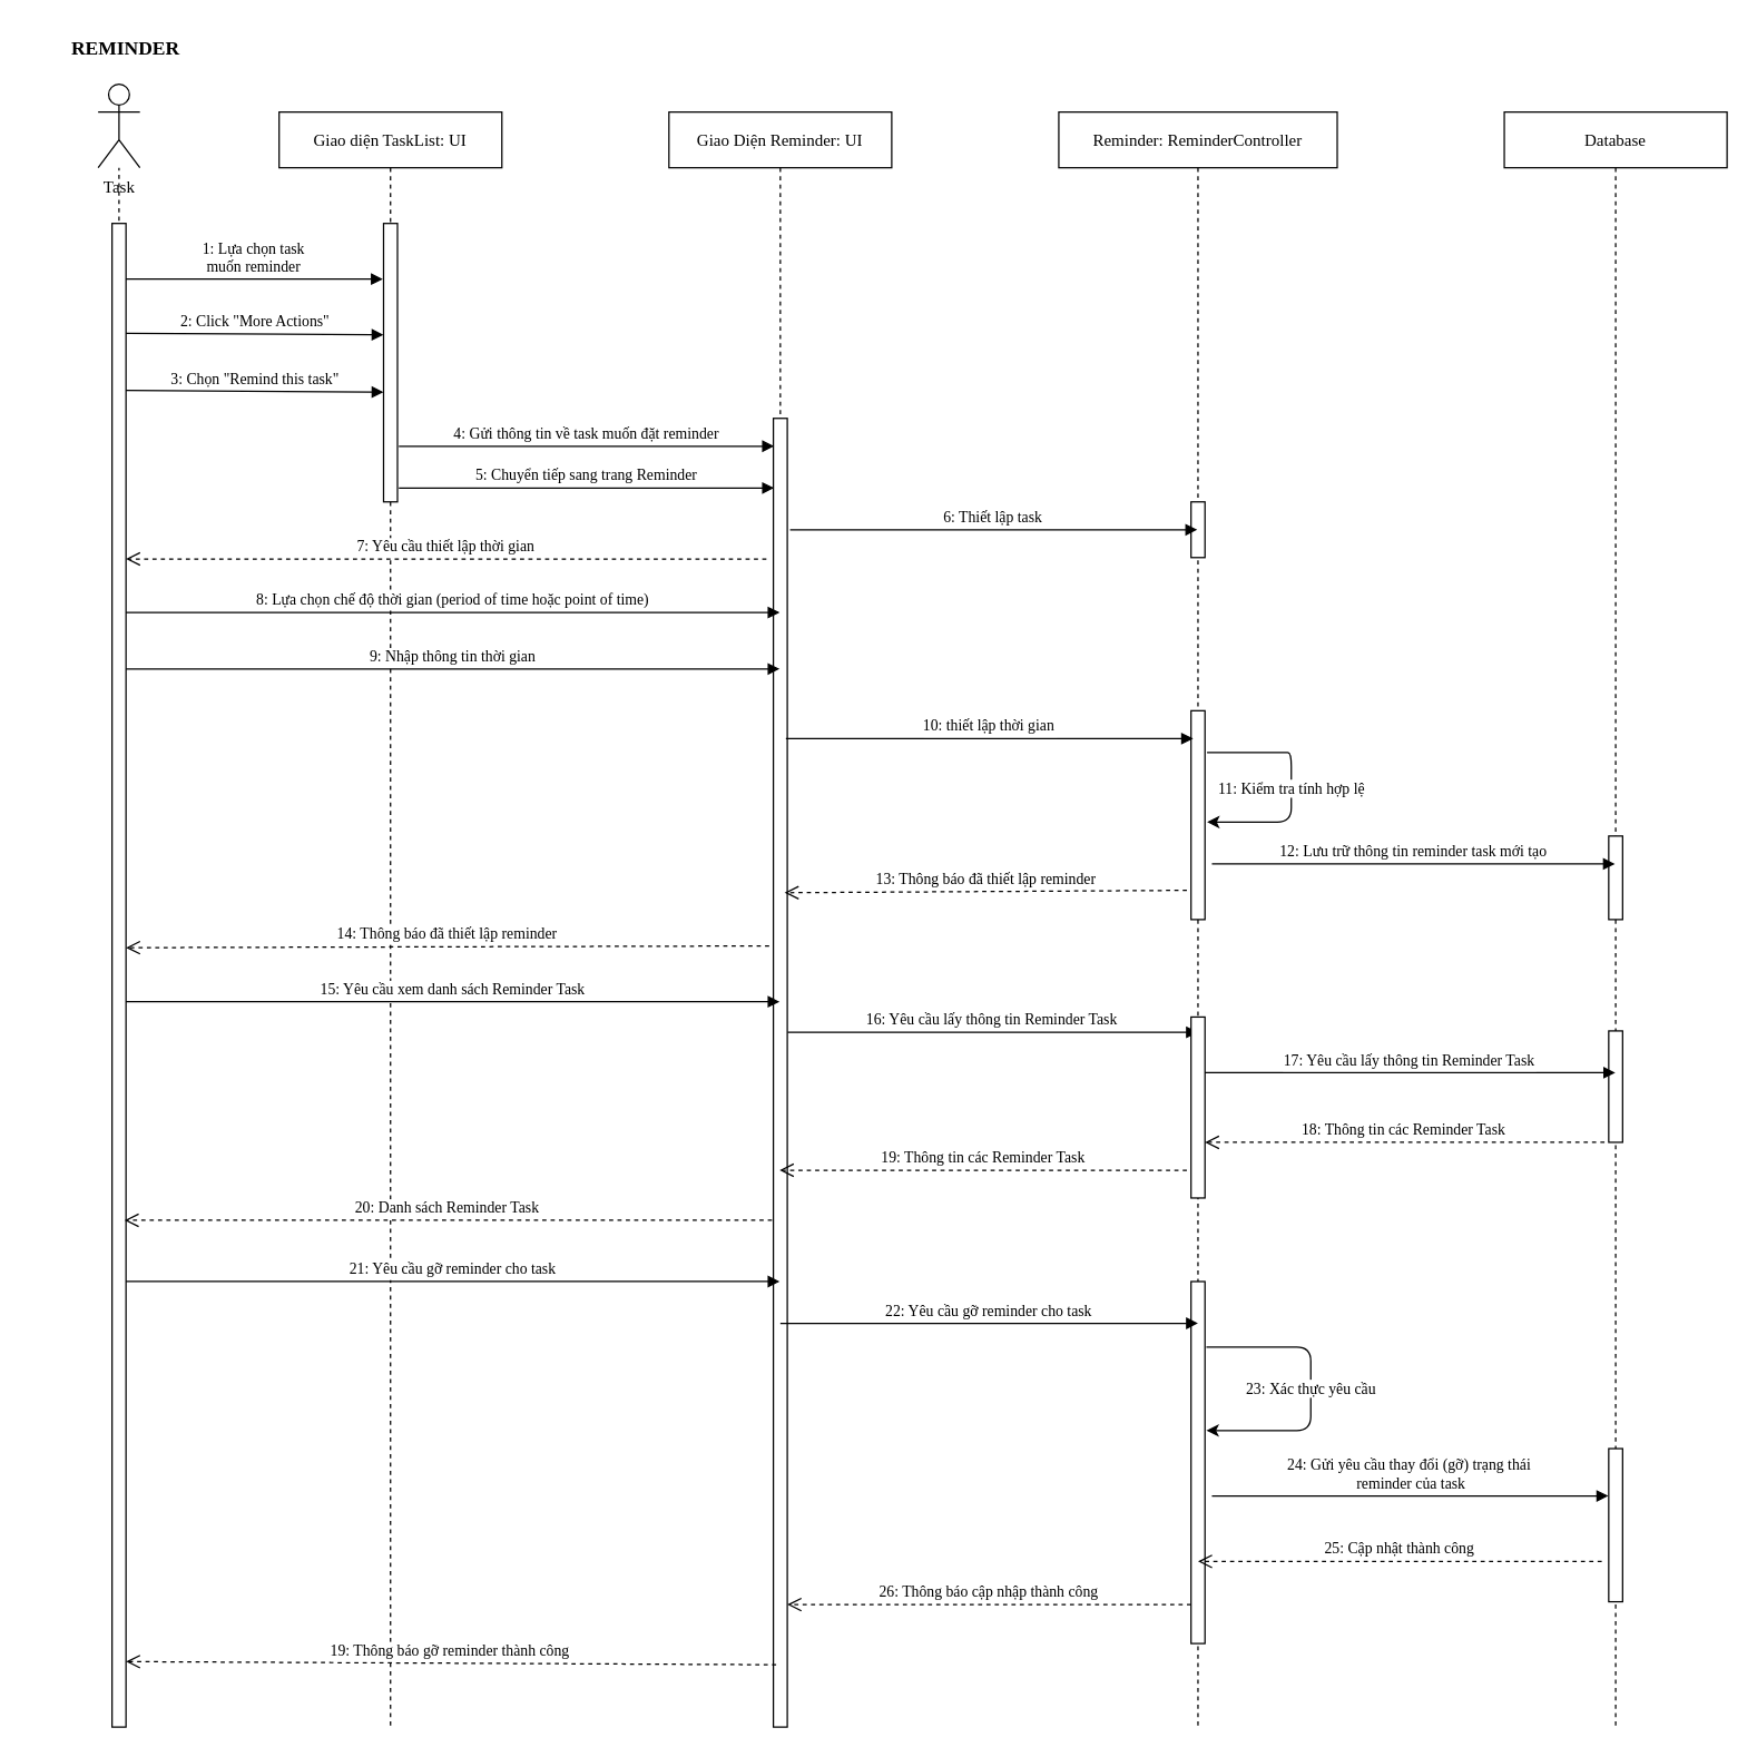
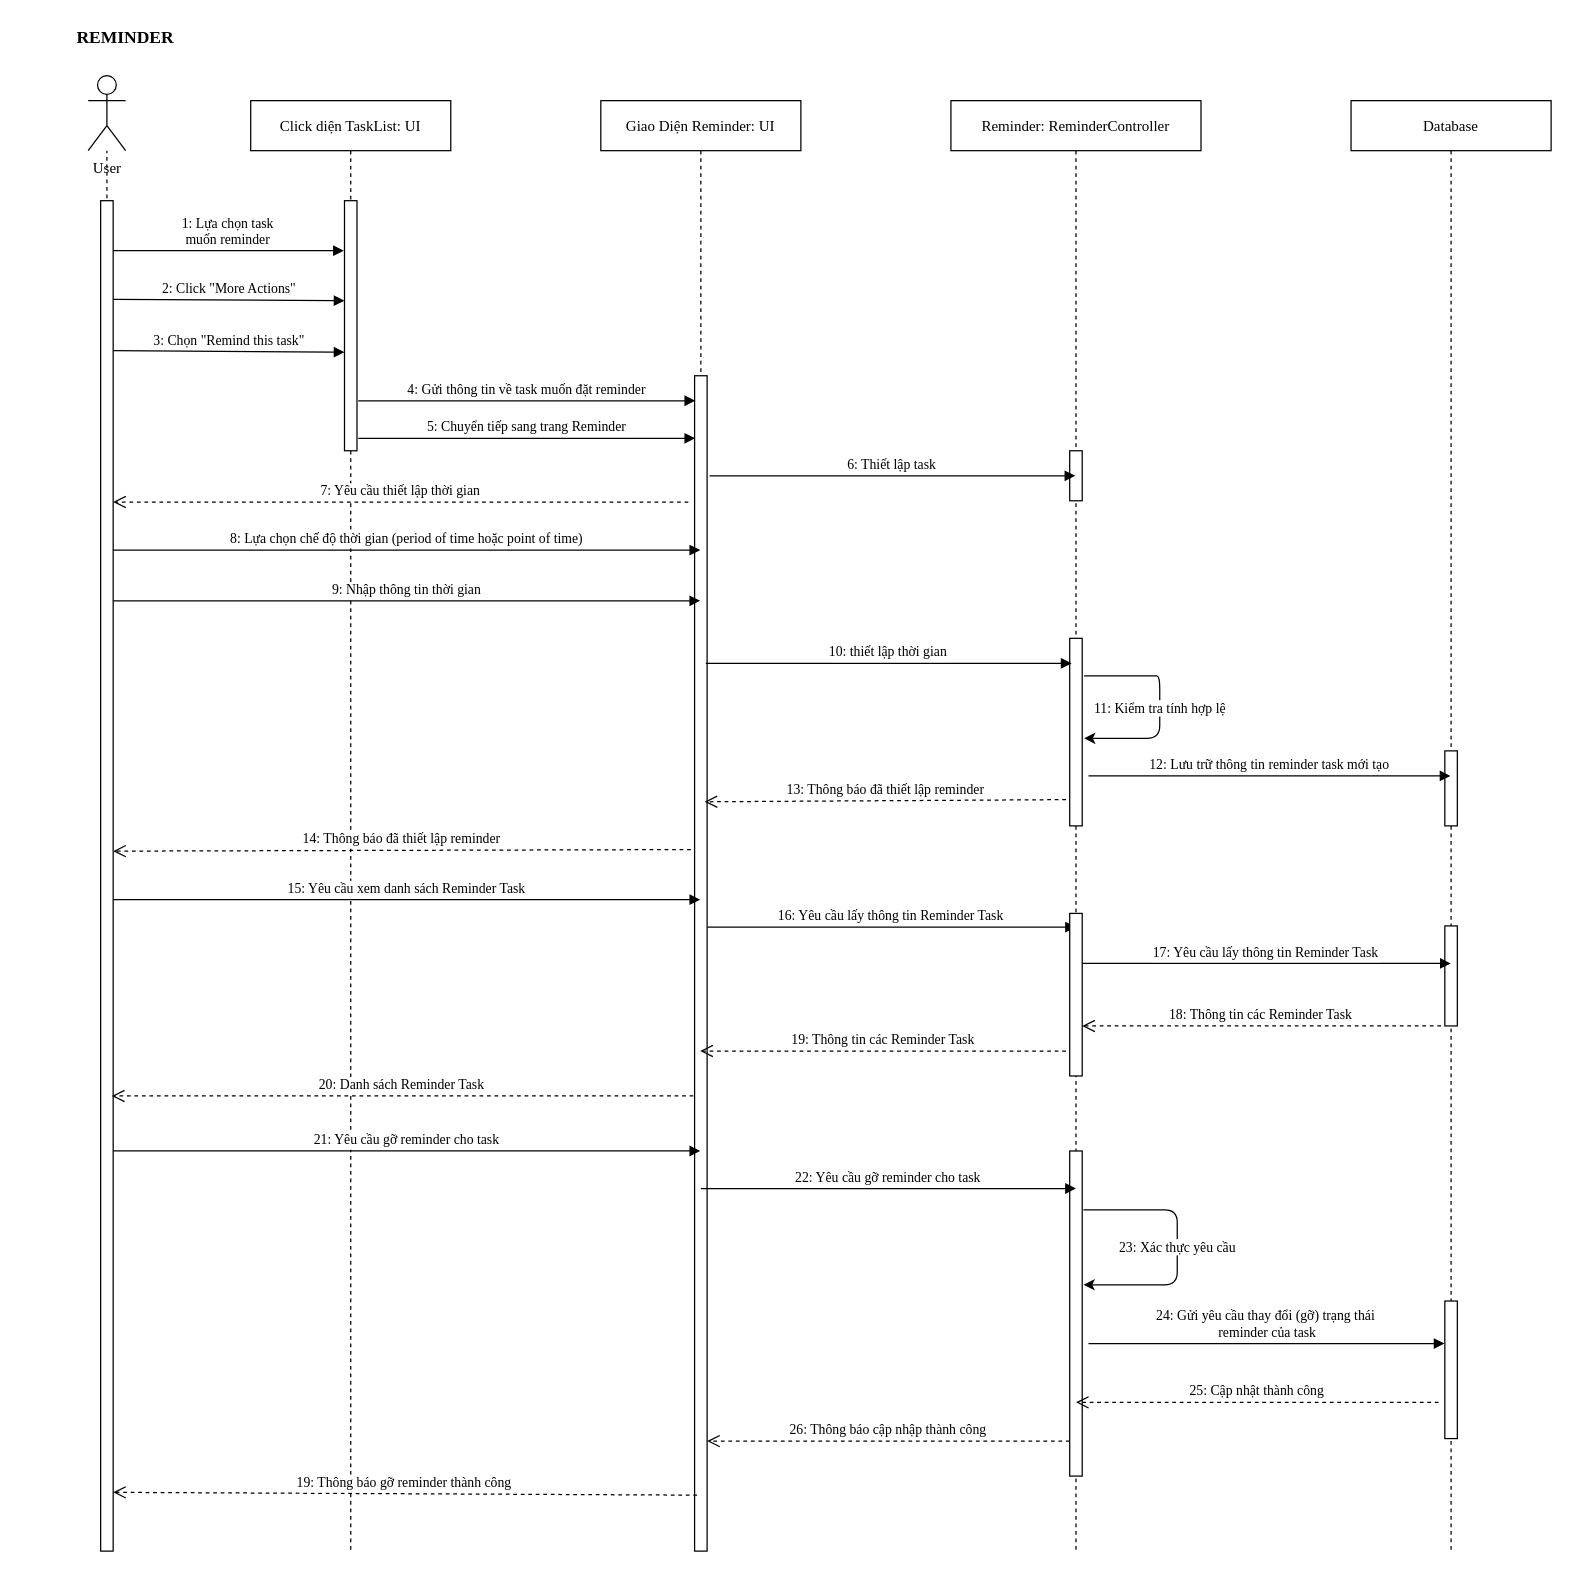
  <mxCell id="0" />
  <mxCell id="1" parent="0" />
  <mxCell id="2" value="" style="endArrow=none;dashed=1;html=1;fontFamily=Verdana;" parent="1" target="5" edge="1"><mxGeometry width="50" height="50" relative="1" as="geometry"><mxPoint x="85" y="800" as="sourcePoint" /><mxPoint x="530" y="240" as="targetPoint" /></mxGeometry></mxCell>
- <mxCell id="3" value="Giao diện TaskList: UI" style="shape=umlLifeline;perimeter=lifelinePerimeter;container=1;collapsible=0;recursiveResize=0;rounded=0;shadow=0;strokeWidth=1;fontFamily=Verdana;" parent="1" vertex="1"><mxGeometry x="200" y="80" width="160" height="1160" as="geometry" /></mxCell>
+ <mxCell id="3" value="Click diện TaskList: UI" style="shape=umlLifeline;perimeter=lifelinePerimeter;container=1;collapsible=0;recursiveResize=0;rounded=0;shadow=0;strokeWidth=1;fontFamily=Verdana;" parent="1" vertex="1"><mxGeometry x="200" y="80" width="160" height="1160" as="geometry" /></mxCell>
  <mxCell id="4" value="" style="points=[];perimeter=orthogonalPerimeter;rounded=0;shadow=0;strokeWidth=1;fontFamily=Verdana;" parent="3" vertex="1"><mxGeometry x="75" y="80" width="10" height="200" as="geometry" /></mxCell>
- <mxCell id="5" value="Task" style="shape=umlActor;verticalLabelPosition=bottom;verticalAlign=top;html=1;outlineConnect=0;fontFamily=Verdana;" parent="1" vertex="1"><mxGeometry x="70" y="60" width="30" height="60" as="geometry" /></mxCell>
+ <mxCell id="5" value="User" style="shape=umlActor;verticalLabelPosition=bottom;verticalAlign=top;html=1;outlineConnect=0;fontFamily=Verdana;" parent="1" vertex="1"><mxGeometry x="70" y="60" width="30" height="60" as="geometry" /></mxCell>
  <mxCell id="6" value="" style="points=[];perimeter=orthogonalPerimeter;rounded=0;shadow=0;strokeWidth=1;fontFamily=Verdana;" parent="1" vertex="1"><mxGeometry y="160" width="10" height="1080" as="geometry" x="80" /></mxCell>
  <mxCell id="7" value="Giao Diện Reminder: UI" style="shape=umlLifeline;perimeter=lifelinePerimeter;container=1;collapsible=0;recursiveResize=0;rounded=0;shadow=0;strokeWidth=1;fontFamily=Verdana;" parent="1" vertex="1"><mxGeometry x="480" y="80" width="160" height="1160" as="geometry" /></mxCell>
  <mxCell id="8" value="" style="points=[];perimeter=orthogonalPerimeter;rounded=0;shadow=0;strokeWidth=1;fontFamily=Verdana;" parent="7" vertex="1"><mxGeometry x="75" y="220" width="10" height="940" as="geometry" /></mxCell>
  <mxCell id="9" value="1: Lựa chọn task &#10;muốn reminder" style="verticalAlign=bottom;endArrow=block;shadow=0;strokeWidth=1;fontFamily=Verdana;exitX=1.1;exitY=0.117;exitDx=0;exitDy=0;exitPerimeter=0;" parent="1" edge="1"><mxGeometry relative="1" as="geometry"><mxPoint x="90" y="200" as="sourcePoint" /><mxPoint x="274.5" y="200" as="targetPoint" /></mxGeometry></mxCell>
  <mxCell id="10" value="2: Click &quot;More Actions&quot;" style="verticalAlign=bottom;endArrow=block;shadow=0;strokeWidth=1;fontFamily=Verdana;exitX=1.1;exitY=0.117;exitDx=0;exitDy=0;exitPerimeter=0;entryX=0.5;entryY=0.919;entryDx=0;entryDy=0;entryPerimeter=0;" parent="1" edge="1"><mxGeometry relative="1" as="geometry"><mxPoint x="90" y="238.88" as="sourcePoint" /><mxPoint x="275" y="240" as="targetPoint" /></mxGeometry></mxCell>
  <mxCell id="11" value="7: Yêu cầu thiết lập thời gian" style="verticalAlign=bottom;endArrow=open;dashed=1;endSize=8;shadow=0;strokeWidth=1;fontFamily=Verdana;" parent="1" edge="1" target="6"><mxGeometry relative="1" as="geometry"><mxPoint x="91" y="461.18" as="targetPoint" /><mxPoint x="550" y="401" as="sourcePoint" /></mxGeometry></mxCell>
  <mxCell id="12" value="14: Thông báo đã thiết lập reminder" style="verticalAlign=bottom;endArrow=open;dashed=1;endSize=8;shadow=0;strokeWidth=1;fontFamily=Verdana;entryX=1;entryY=0.802;entryDx=0;entryDy=0;entryPerimeter=0;exitX=-0.3;exitY=0.739;exitDx=0;exitDy=0;exitPerimeter=0;" parent="1" edge="1"><mxGeometry relative="1" as="geometry"><mxPoint x="90" y="680.2" as="targetPoint" /><mxPoint x="552" y="678.94" as="sourcePoint" /></mxGeometry></mxCell>
- <mxCell id="13" value="&lt;font size=&quot;1&quot;&gt;&lt;b style=&quot;font-size: 14px&quot;&gt;REMINDER&lt;/b&gt;&lt;/font&gt;" style="text;html=1;strokeColor=none;fillColor=none;align=center;verticalAlign=middle;whiteSpace=wrap;rounded=0;fontFamily=Verdana;" parent="1" vertex="1"><mxGeometry x="10" y="25" width="160" height="20" as="geometry" /></mxCell>
+ <mxCell id="13" value="&lt;font size=&quot;1&quot;&gt;&lt;b style=&quot;font-size: 14px&quot;&gt;REMINDER&lt;/b&gt;&lt;/font&gt;" style="text;html=1;strokeColor=none;fillColor=none;align=center;verticalAlign=middle;whiteSpace=wrap;rounded=0;fontFamily=Verdana;" parent="1" vertex="1"><mxGeometry x="20" y="20" width="160" height="20" as="geometry" /></mxCell>
  <mxCell id="14" value="Reminder: ReminderController" style="shape=umlLifeline;perimeter=lifelinePerimeter;container=1;collapsible=0;recursiveResize=0;rounded=0;shadow=0;strokeWidth=1;fontFamily=Verdana;" parent="1" vertex="1"><mxGeometry x="760" y="80" width="200" height="1160" as="geometry" /></mxCell>
  <mxCell id="15" value="" style="points=[];perimeter=orthogonalPerimeter;rounded=0;shadow=0;strokeWidth=1;fontFamily=Verdana;" vertex="1" parent="14"><mxGeometry x="95" y="280" width="10" height="40" as="geometry" /></mxCell>
  <mxCell id="16" value="" style="points=[];perimeter=orthogonalPerimeter;rounded=0;shadow=0;strokeWidth=1;fontFamily=Verdana;" vertex="1" parent="14"><mxGeometry x="95" y="430" width="10" height="150" as="geometry" /></mxCell>
  <mxCell id="17" value="" style="points=[];perimeter=orthogonalPerimeter;rounded=0;shadow=0;strokeWidth=1;fontFamily=Verdana;" vertex="1" parent="14"><mxGeometry x="95" y="840" width="10" height="260" as="geometry" /></mxCell>
  <mxCell id="18" value="Database" style="shape=umlLifeline;perimeter=lifelinePerimeter;container=1;collapsible=0;recursiveResize=0;rounded=0;shadow=0;strokeWidth=1;fontFamily=Verdana;" vertex="1" parent="1"><mxGeometry x="1080" y="80" width="160" height="1160" as="geometry" /></mxCell>
  <mxCell id="19" value="" style="points=[];perimeter=orthogonalPerimeter;rounded=0;shadow=0;strokeWidth=1;fontFamily=Verdana;" vertex="1" parent="18"><mxGeometry x="75" y="520" width="10" height="60" as="geometry" /></mxCell>
  <mxCell id="20" value="" style="points=[];perimeter=orthogonalPerimeter;rounded=0;shadow=0;strokeWidth=1;fontFamily=Verdana;" vertex="1" parent="18"><mxGeometry x="75" y="660" width="10" height="80" as="geometry" /></mxCell>
  <mxCell id="21" value="" style="points=[];perimeter=orthogonalPerimeter;rounded=0;shadow=0;strokeWidth=1;fontFamily=Verdana;" vertex="1" parent="18"><mxGeometry x="75" y="960" width="10" height="110" as="geometry" /></mxCell>
  <mxCell id="22" value="3: Chọn &quot;Remind this task&quot;" style="verticalAlign=bottom;endArrow=block;shadow=0;strokeWidth=1;fontFamily=Verdana;exitX=1.1;exitY=0.117;exitDx=0;exitDy=0;exitPerimeter=0;entryX=0.5;entryY=0.919;entryDx=0;entryDy=0;entryPerimeter=0;" edge="1" parent="1"><mxGeometry relative="1" as="geometry"><mxPoint x="90" y="280" as="sourcePoint" /><mxPoint x="275" y="281.12" as="targetPoint" /></mxGeometry></mxCell>
  <mxCell id="23" value="4: Gửi thông tin về task muốn đặt reminder" style="verticalAlign=bottom;endArrow=block;shadow=0;strokeWidth=1;fontFamily=Verdana;" edge="1" parent="1"><mxGeometry relative="1" as="geometry"><mxPoint x="286" y="320" as="sourcePoint" /><mxPoint x="555.5" y="320" as="targetPoint" /></mxGeometry></mxCell>
  <mxCell id="24" value="8: Lựa chọn chế độ thời gian (period of time hoặc point of time)" style="verticalAlign=bottom;endArrow=block;shadow=0;strokeWidth=1;fontFamily=Verdana;exitX=1.1;exitY=0.117;exitDx=0;exitDy=0;exitPerimeter=0;" edge="1" parent="1" target="7"><mxGeometry relative="1" as="geometry"><mxPoint x="90" y="439.44" as="sourcePoint" /><mxPoint x="275" y="440.56" as="targetPoint" /></mxGeometry></mxCell>
  <mxCell id="25" value="9: Nhập thông tin thời gian" style="verticalAlign=bottom;endArrow=block;shadow=0;strokeWidth=1;fontFamily=Verdana;exitX=1.1;exitY=0.117;exitDx=0;exitDy=0;exitPerimeter=0;" edge="1" parent="1"><mxGeometry relative="1" as="geometry"><mxPoint x="90" y="480" as="sourcePoint" /><mxPoint x="559.5" y="480" as="targetPoint" /></mxGeometry></mxCell>
  <mxCell id="26" value="15: Yêu cầu xem danh sách Reminder Task" style="verticalAlign=bottom;endArrow=block;shadow=0;strokeWidth=1;fontFamily=Verdana;exitX=1.1;exitY=0.117;exitDx=0;exitDy=0;exitPerimeter=0;" edge="1" parent="1"><mxGeometry relative="1" as="geometry"><mxPoint x="90" y="719" as="sourcePoint" /><mxPoint x="559.5" y="719" as="targetPoint" /></mxGeometry></mxCell>
  <mxCell id="27" value="12: Lưu trữ thông tin reminder task mới tạo" style="verticalAlign=bottom;endArrow=block;shadow=0;strokeWidth=1;fontFamily=Verdana;exitX=1.5;exitY=0.867;exitDx=0;exitDy=0;exitPerimeter=0;" edge="1" parent="1"><mxGeometry relative="1" as="geometry"><mxPoint x="870" y="620.05" as="sourcePoint" /><mxPoint x="1159.5" y="620.05" as="targetPoint" /></mxGeometry></mxCell>
  <mxCell id="28" value="16: Yêu cầu lấy thông tin Reminder Task" style="verticalAlign=bottom;endArrow=block;shadow=0;strokeWidth=1;fontFamily=Verdana;entryX=0.5;entryY=0.333;entryDx=0;entryDy=0;entryPerimeter=0;" edge="1" parent="1"><mxGeometry relative="1" as="geometry"><mxPoint x="565.25" y="741" as="sourcePoint" /><mxPoint x="860" y="740.95" as="targetPoint" /></mxGeometry></mxCell>
  <mxCell id="29" value="19: Thông tin các Reminder Task" style="verticalAlign=bottom;endArrow=open;dashed=1;endSize=8;shadow=0;strokeWidth=1;fontFamily=Verdana;exitX=-0.3;exitY=0.739;exitDx=0;exitDy=0;exitPerimeter=0;" edge="1" parent="1"><mxGeometry relative="1" as="geometry"><mxPoint x="559.5" y="840.07" as="targetPoint" /><mxPoint x="852" y="840.07" as="sourcePoint" /></mxGeometry></mxCell>
  <mxCell id="30" value="20: Danh sách Reminder Task" style="verticalAlign=bottom;endArrow=open;dashed=1;endSize=8;shadow=0;strokeWidth=1;fontFamily=Verdana;" edge="1" parent="1"><mxGeometry relative="1" as="geometry"><mxPoint x="89" y="876" as="targetPoint" /><mxPoint x="554" y="876" as="sourcePoint" /></mxGeometry></mxCell>
  <mxCell id="31" value="21: Yêu cầu gỡ reminder cho task" style="verticalAlign=bottom;endArrow=block;shadow=0;strokeWidth=1;fontFamily=Verdana;exitX=1.1;exitY=0.117;exitDx=0;exitDy=0;exitPerimeter=0;" edge="1" parent="1"><mxGeometry relative="1" as="geometry"><mxPoint x="90" y="920" as="sourcePoint" /><mxPoint x="559.5" y="920" as="targetPoint" /></mxGeometry></mxCell>
  <mxCell id="32" value="23: Xác thực yêu cầu" style="endArrow=classic;html=1;fontFamily=Verdana;" edge="1" parent="1"><mxGeometry width="50" height="50" relative="1" as="geometry"><mxPoint x="866" y="967" as="sourcePoint" /><mxPoint x="866" y="1027" as="targetPoint" /><Array as="points"><mxPoint x="941" y="967" /><mxPoint x="941" y="1027" /><mxPoint x="901" y="1027" /></Array></mxGeometry></mxCell>
  <mxCell id="33" value="24: Gửi yêu cầu thay đổi (gỡ) trạng thái&#10; reminder của task" style="verticalAlign=bottom;endArrow=block;shadow=0;strokeWidth=1;fontFamily=Verdana;" edge="1" parent="1"><mxGeometry relative="1" as="geometry"><mxPoint x="870" y="1074" as="sourcePoint" /><mxPoint x="1154.75" y="1074" as="targetPoint" /></mxGeometry></mxCell>
  <mxCell id="34" value="25: Cập nhật thành công" style="verticalAlign=bottom;endArrow=open;dashed=1;endSize=8;shadow=0;strokeWidth=1;fontFamily=Verdana;" edge="1" parent="1"><mxGeometry relative="1" as="geometry"><mxPoint x="860" y="1121" as="targetPoint" /><mxPoint x="1150" y="1121" as="sourcePoint" /></mxGeometry></mxCell>
  <mxCell id="35" value="19: Thông báo gỡ reminder thành công" style="verticalAlign=bottom;endArrow=open;dashed=1;endSize=8;shadow=0;strokeWidth=1;fontFamily=Verdana;exitX=0.2;exitY=0.896;exitDx=0;exitDy=0;exitPerimeter=0;" edge="1" parent="1"><mxGeometry relative="1" as="geometry"><mxPoint x="90" y="1193" as="targetPoint" /><mxPoint x="557" y="1195.24" as="sourcePoint" /></mxGeometry></mxCell>
  <mxCell id="36" value="5: Chuyển tiếp sang trang Reminder" style="verticalAlign=bottom;endArrow=block;shadow=0;strokeWidth=1;fontFamily=Verdana;" edge="1" parent="1"><mxGeometry relative="1" as="geometry"><mxPoint x="286" y="350" as="sourcePoint" /><mxPoint x="555.5" y="350" as="targetPoint" /></mxGeometry></mxCell>
  <mxCell id="37" value="6: Thiết lập task" style="verticalAlign=bottom;endArrow=block;shadow=0;strokeWidth=1;fontFamily=Verdana;" edge="1" parent="1" target="14"><mxGeometry relative="1" as="geometry"><mxPoint x="567" y="380" as="sourcePoint" /><mxPoint x="836.5" y="380" as="targetPoint" /></mxGeometry></mxCell>
  <mxCell id="38" value="11: Kiểm tra tính hợp lệ" style="endArrow=classic;html=1;fontFamily=Verdana;" edge="1" parent="1"><mxGeometry width="50" height="50" relative="1" as="geometry"><mxPoint x="866.5" y="540" as="sourcePoint" /><mxPoint x="866.5" y="590" as="targetPoint" /><Array as="points"><mxPoint x="917" y="540" /><mxPoint x="927" y="540" /><mxPoint x="927" y="590" /></Array></mxGeometry></mxCell>
  <mxCell id="39" value="10: thiết lập thời gian" style="verticalAlign=bottom;endArrow=block;shadow=0;strokeWidth=1;fontFamily=Verdana;" edge="1" parent="1"><mxGeometry relative="1" as="geometry"><mxPoint x="564" y="530" as="sourcePoint" /><mxPoint x="856.5" y="530" as="targetPoint" /></mxGeometry></mxCell>
  <mxCell id="40" value="13: Thông báo đã thiết lập reminder" style="verticalAlign=bottom;endArrow=open;dashed=1;endSize=8;shadow=0;strokeWidth=1;fontFamily=Verdana;entryX=0.519;entryY=0.467;entryDx=0;entryDy=0;entryPerimeter=0;exitX=-0.3;exitY=0.739;exitDx=0;exitDy=0;exitPerimeter=0;" edge="1" parent="1"><mxGeometry relative="1" as="geometry"><mxPoint x="563.04" y="640.72" as="targetPoint" /><mxPoint x="852" y="639" as="sourcePoint" /></mxGeometry></mxCell>
  <mxCell id="41" value="" style="points=[];perimeter=orthogonalPerimeter;rounded=0;shadow=0;strokeWidth=1;fontFamily=Verdana;" vertex="1" parent="1"><mxGeometry x="855" y="730" width="10" height="130" as="geometry" /></mxCell>
  <mxCell id="42" value="18: Thông tin các Reminder Task" style="verticalAlign=bottom;endArrow=open;dashed=1;endSize=8;shadow=0;strokeWidth=1;fontFamily=Verdana;exitX=-0.3;exitY=0.739;exitDx=0;exitDy=0;exitPerimeter=0;" edge="1" parent="1"><mxGeometry relative="1" as="geometry"><mxPoint x="865" y="820" as="targetPoint" /><mxPoint x="1152" y="820" as="sourcePoint" /></mxGeometry></mxCell>
  <mxCell id="43" value="17: Yêu cầu lấy thông tin Reminder Task" style="verticalAlign=bottom;endArrow=block;shadow=0;strokeWidth=1;fontFamily=Verdana;entryX=0.5;entryY=0.333;entryDx=0;entryDy=0;entryPerimeter=0;" edge="1" parent="1"><mxGeometry relative="1" as="geometry"><mxPoint x="865" y="770.05" as="sourcePoint" /><mxPoint x="1159.75" y="770" as="targetPoint" /></mxGeometry></mxCell>
  <mxCell id="44" value="22: Yêu cầu gỡ reminder cho task" style="verticalAlign=bottom;endArrow=block;shadow=0;strokeWidth=1;fontFamily=Verdana;exitX=1.1;exitY=0.117;exitDx=0;exitDy=0;exitPerimeter=0;" edge="1" parent="1"><mxGeometry relative="1" as="geometry"><mxPoint x="560" y="950" as="sourcePoint" /><mxPoint x="860" y="950" as="targetPoint" /></mxGeometry></mxCell>
  <mxCell id="45" value="26: Thông báo cập nhập thành công" style="verticalAlign=bottom;endArrow=open;dashed=1;endSize=8;shadow=0;strokeWidth=1;fontFamily=Verdana;" edge="1" parent="1"><mxGeometry relative="1" as="geometry"><mxPoint x="565" y="1152" as="targetPoint" /><mxPoint x="855" y="1152" as="sourcePoint" /></mxGeometry></mxCell>
